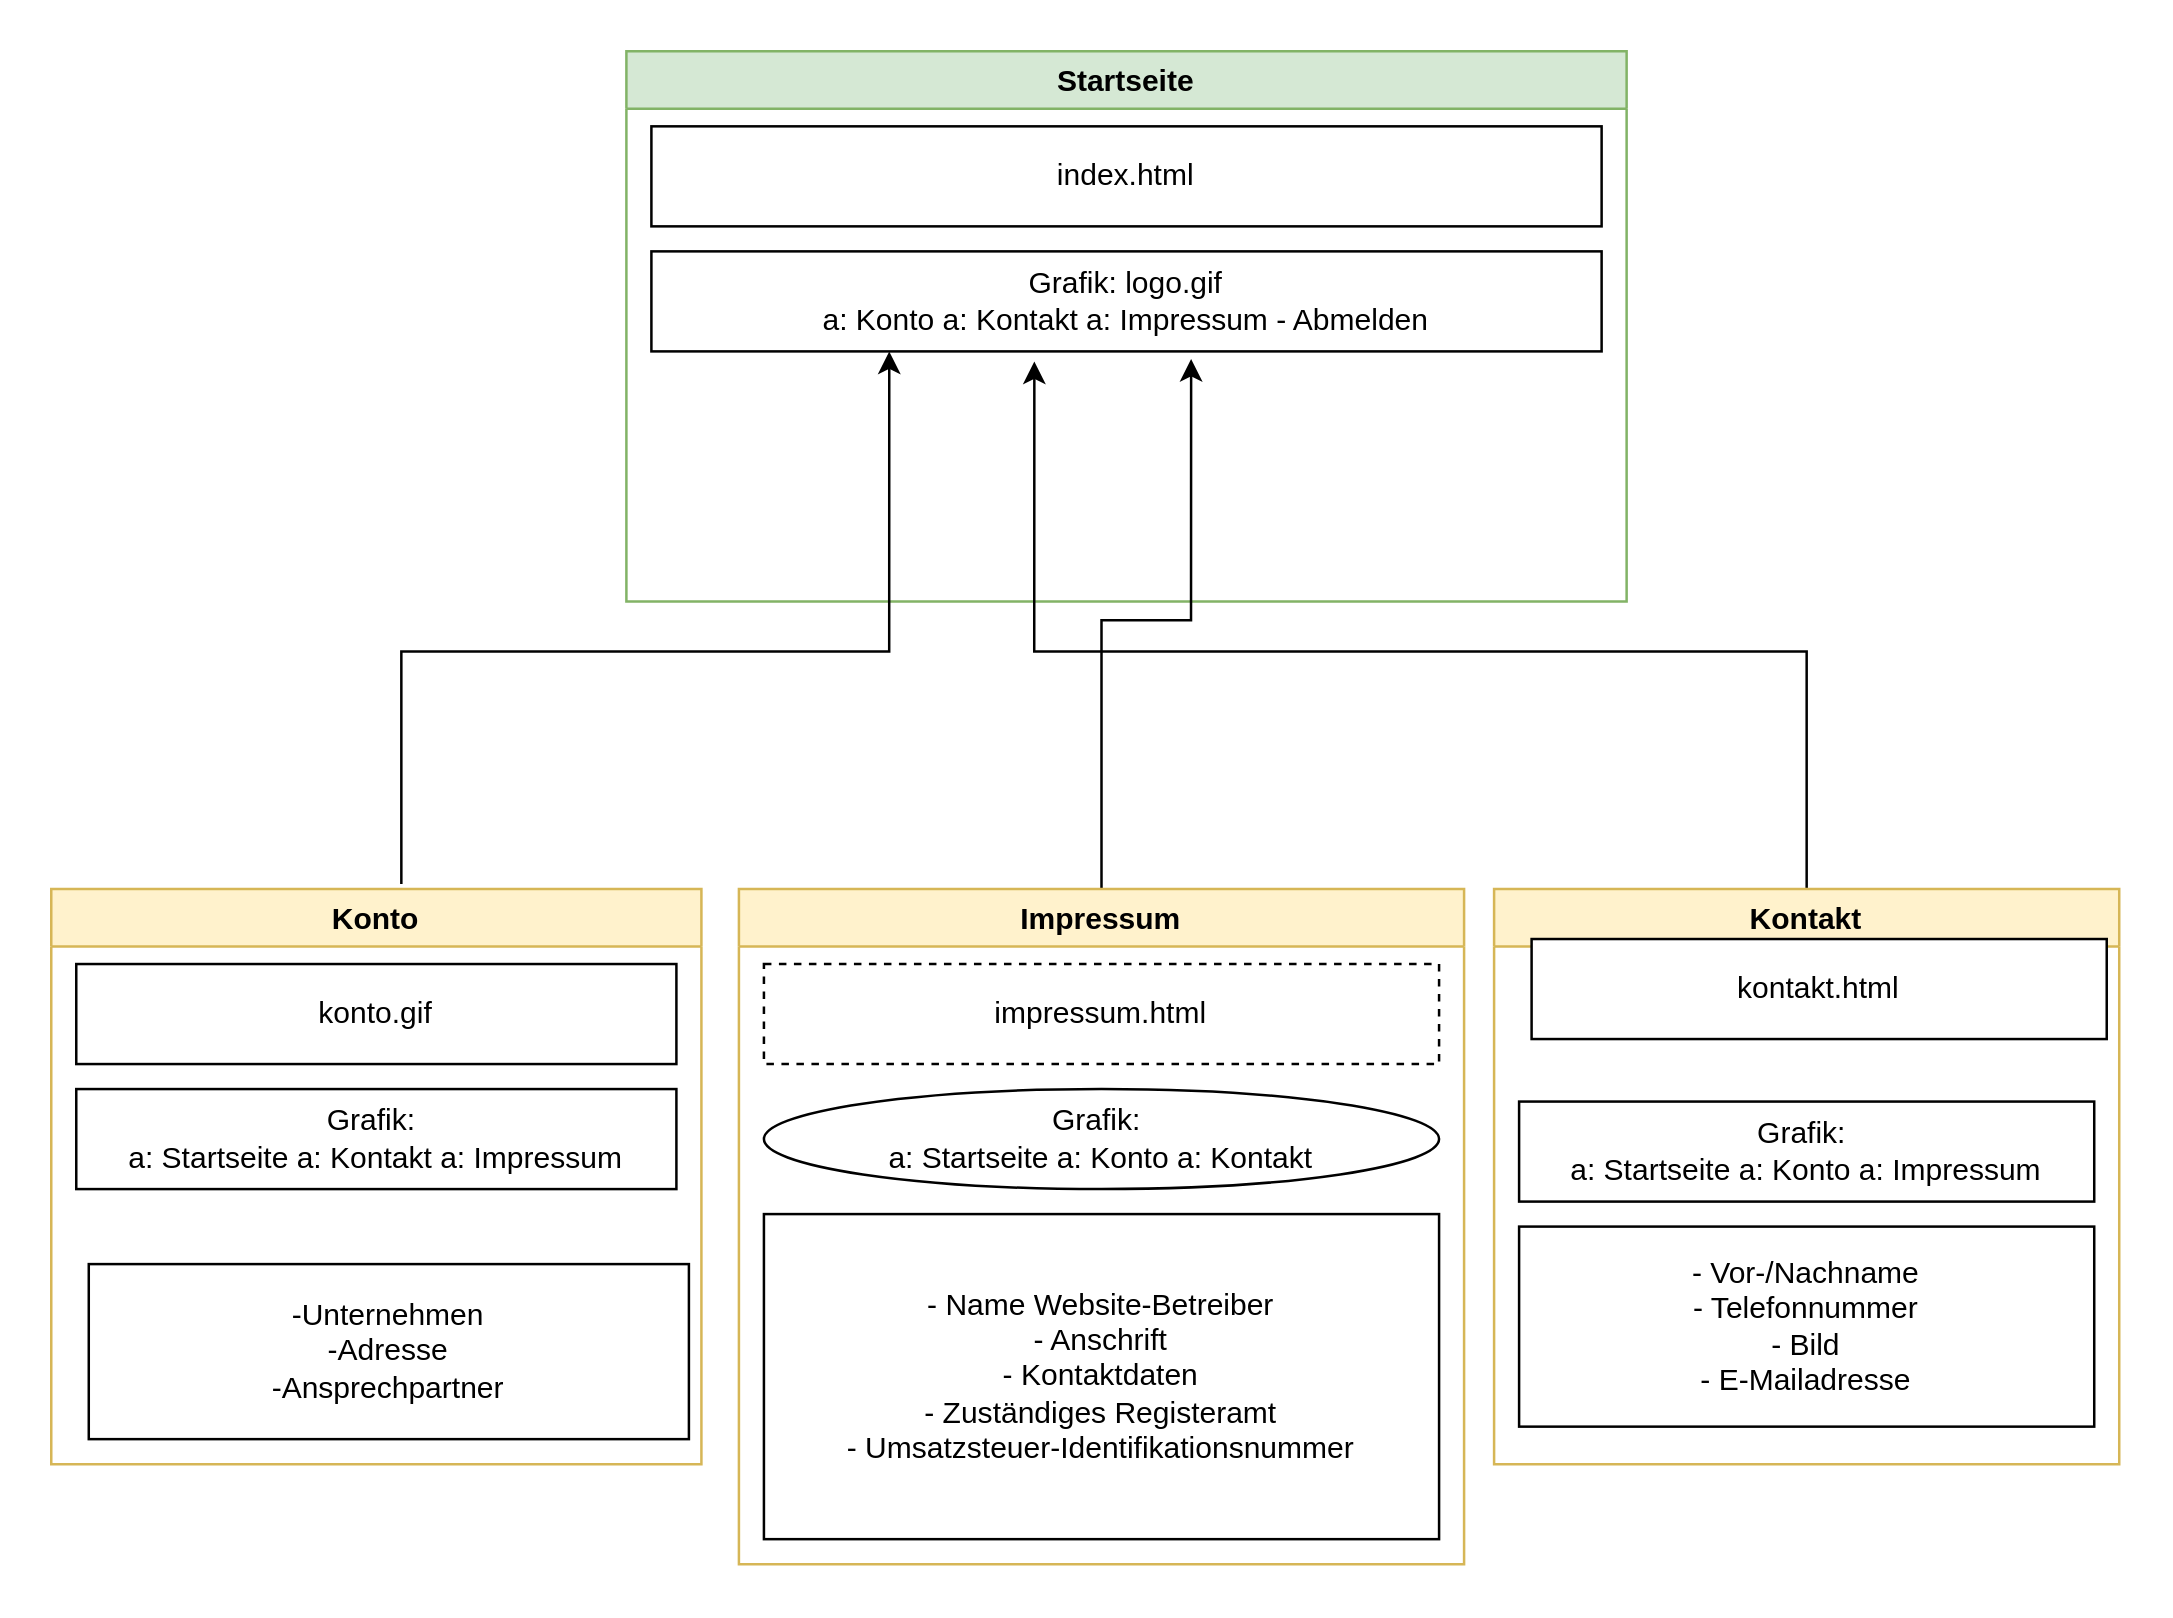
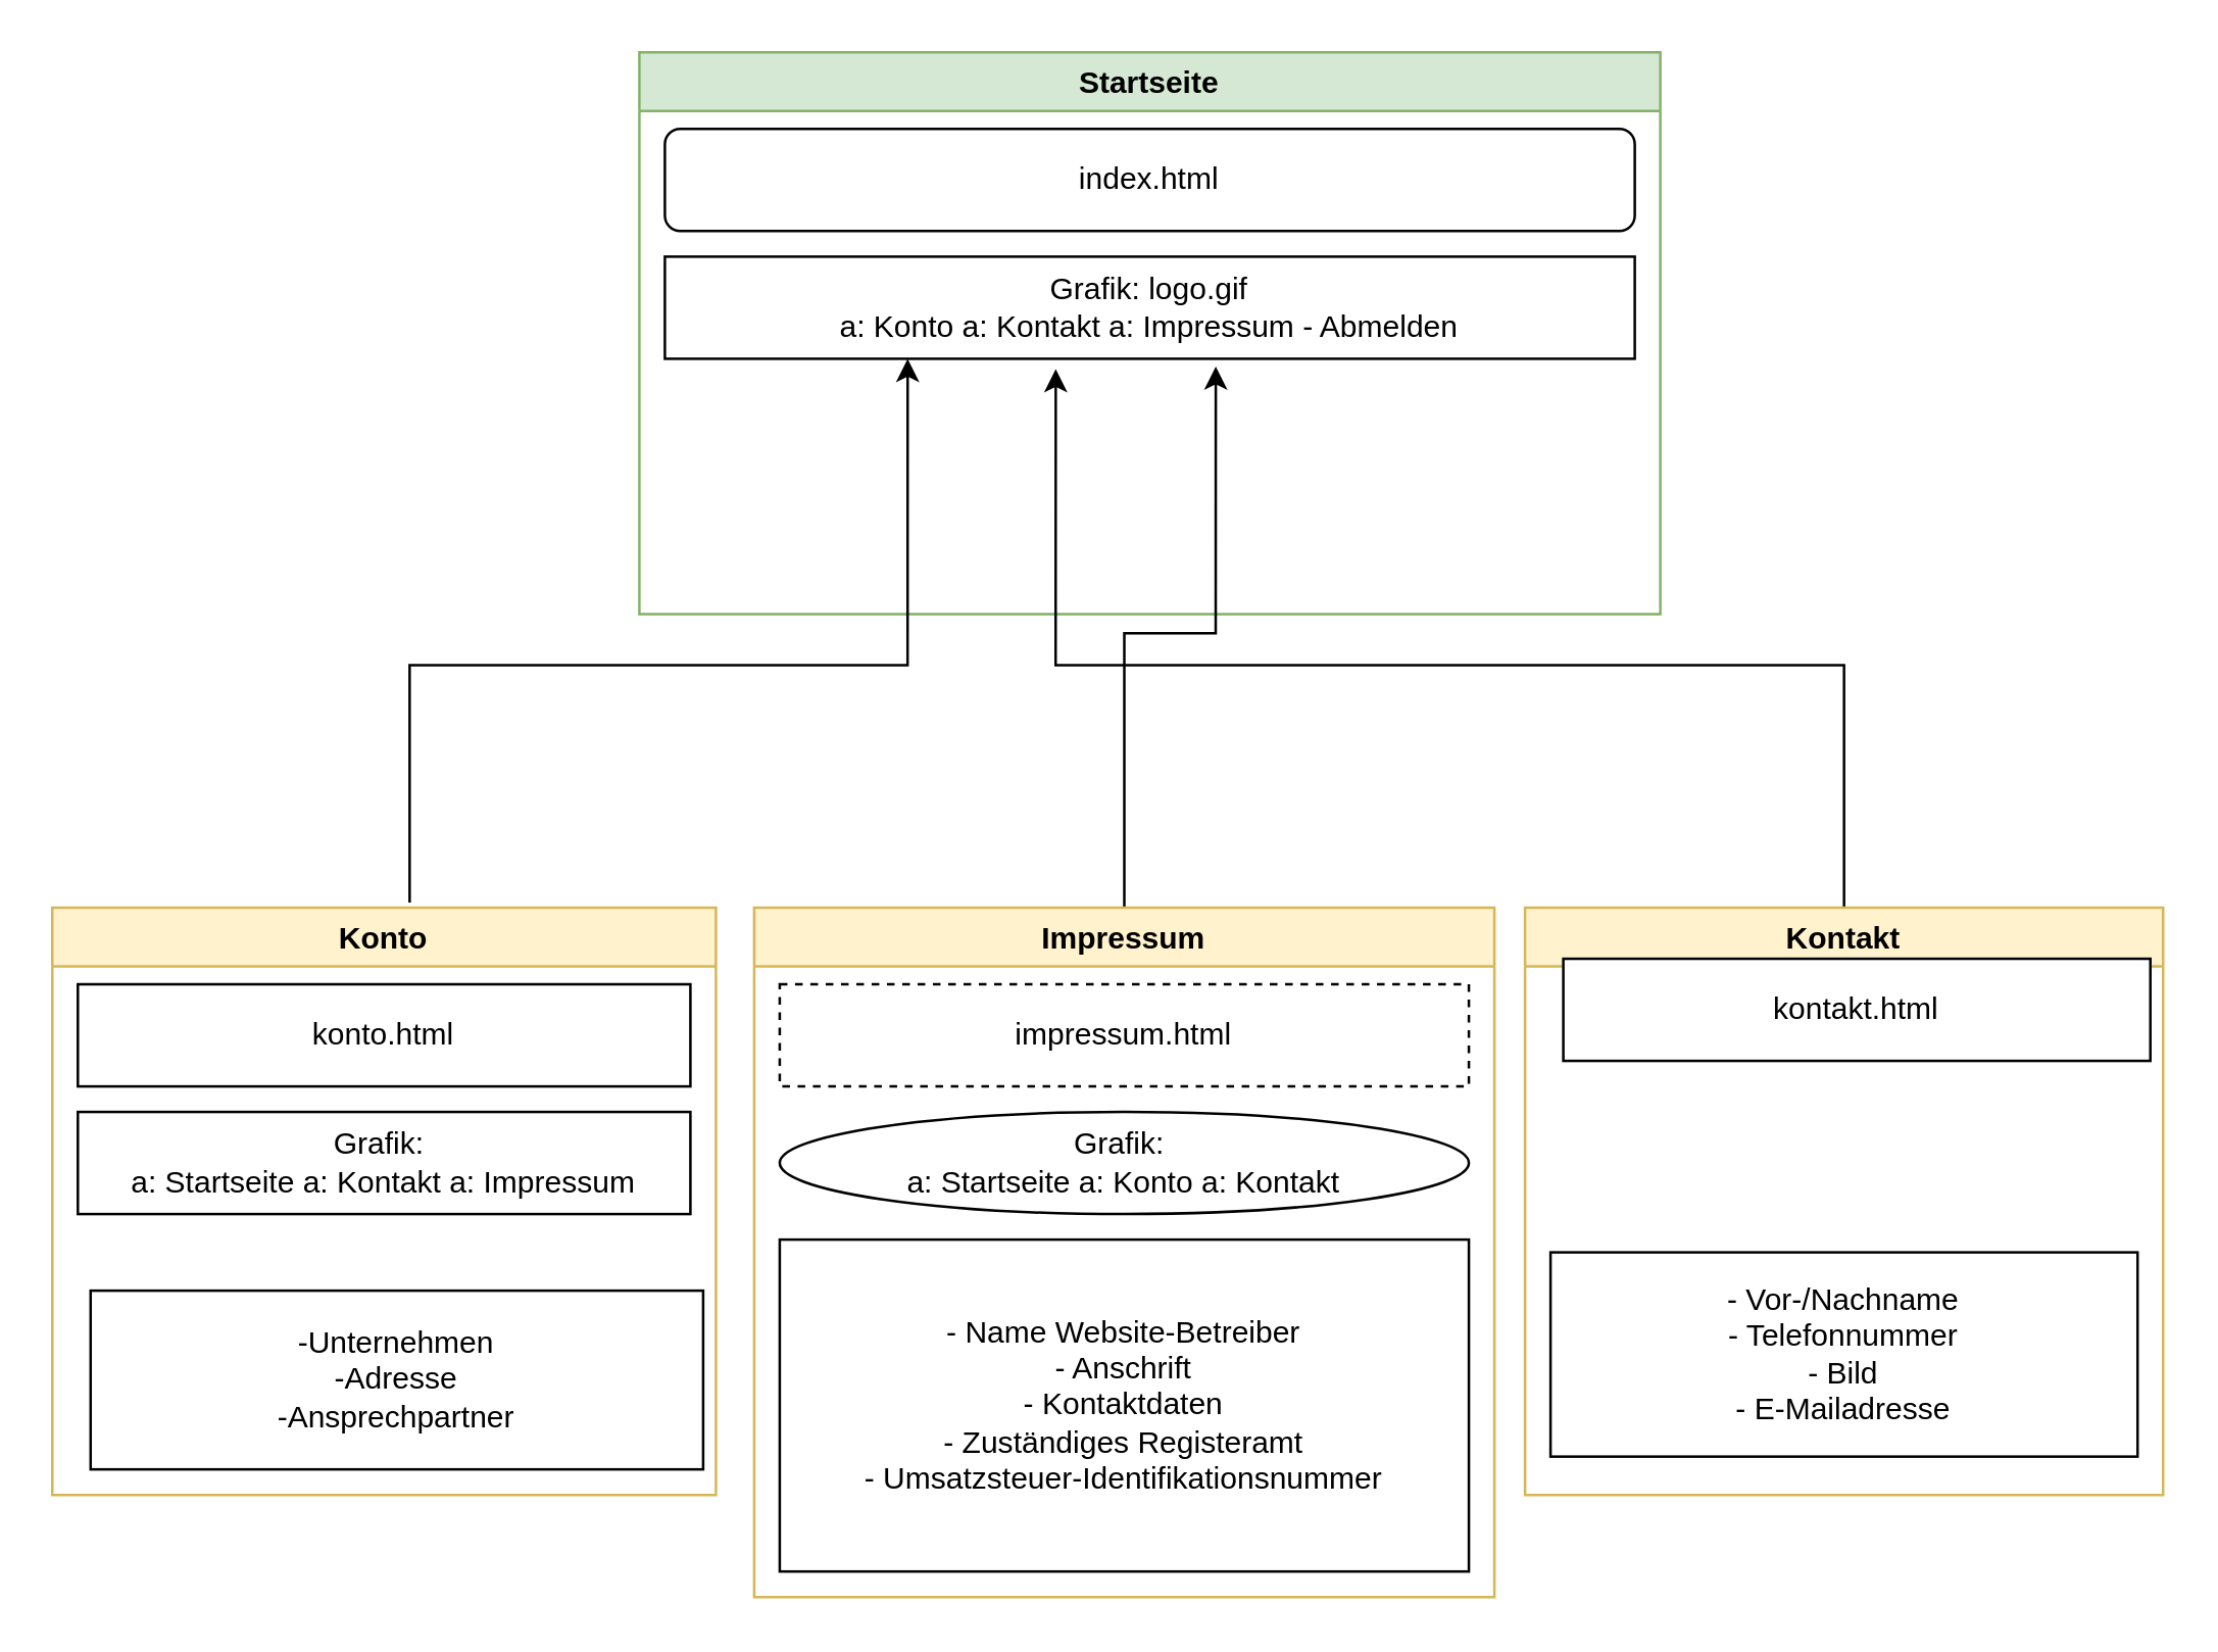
  <mxCell id="0" />
  <mxCell id="1" parent="0" />
  <mxCell id="2" value="Startseite" style="swimlane;fillColor=#d5e8d4;strokeColor=#82b366;" vertex="1" parent="1"><mxGeometry x="250" y="20" width="400" height="220" as="geometry" /></mxCell>
- <mxCell id="3" value="index.html" style="whiteSpace=wrap;html=1;" vertex="1" parent="2"><mxGeometry x="10" y="30" width="380" height="40" as="geometry" /></mxCell>
+ <mxCell id="3" value="index.html" style="whiteSpace=wrap;html=1;rounded=1;" vertex="1" parent="2"><mxGeometry x="10" y="30" width="380" height="40" as="geometry" /></mxCell>
  <mxCell id="4" value="Grafik: logo.gif&lt;br&gt;a: Konto a: Kontakt a: Impressum - Abmelden" style="whiteSpace=wrap;html=1;" vertex="1" parent="2"><mxGeometry x="10" y="80" width="380" height="40" as="geometry" /></mxCell>
  <mxCell id="5" style="edgeStyle=orthogonalEdgeStyle;rounded=0;orthogonalLoop=1;jettySize=auto;html=1;entryX=0.224;entryY=1.05;entryDx=0;entryDy=0;entryPerimeter=0;" edge="1" parent="2"><mxGeometry relative="1" as="geometry"><mxPoint x="-90" y="333" as="sourcePoint" /><mxPoint x="105.12" y="120" as="targetPoint" /><Array as="points"><mxPoint x="-90" y="240" /><mxPoint x="105" y="240" /></Array></mxGeometry></mxCell>
  <mxCell id="6" value="Konto" style="swimlane;fillColor=#fff2cc;strokeColor=#d6b656;" vertex="1" parent="1"><mxGeometry y="355" width="260" height="230" as="geometry" x="20" /></mxCell>
- <mxCell id="7" value="konto.gif" style="whiteSpace=wrap;html=1;" vertex="1" parent="6"><mxGeometry x="10" y="30" width="240" height="40" as="geometry" /></mxCell>
+ <mxCell id="7" value="konto.html" style="whiteSpace=wrap;html=1;" vertex="1" parent="6"><mxGeometry x="10" y="30" width="240" height="40" as="geometry" /></mxCell>
  <mxCell id="8" value="Grafik:&amp;nbsp;&lt;br&gt;a: Startseite a: Kontakt a: Impressum" style="whiteSpace=wrap;html=1;" vertex="1" parent="6"><mxGeometry x="10" y="80" width="240" height="40" as="geometry" /></mxCell>
  <mxCell id="9" value="-Unternehmen&lt;br&gt;-Adresse&lt;br&gt;-Ansprechpartner" style="whiteSpace=wrap;html=1;" vertex="1" parent="6"><mxGeometry x="15" y="150" width="240" height="70" as="geometry" /></mxCell>
  <mxCell id="10" style="edgeStyle=orthogonalEdgeStyle;rounded=0;orthogonalLoop=1;jettySize=auto;html=1;entryX=0.403;entryY=1.1;entryDx=0;entryDy=0;entryPerimeter=0;" edge="1" parent="1" source="11" target="4"><mxGeometry relative="1" as="geometry"><Array as="points"><mxPoint x="722" y="260" /><mxPoint x="413" y="260" /></Array></mxGeometry></mxCell>
  <mxCell id="11" value="Kontakt" style="swimlane;fillColor=#fff2cc;strokeColor=#d6b656;" vertex="1" parent="1"><mxGeometry x="597" y="355" width="250" height="230" as="geometry" /></mxCell>
  <mxCell id="12" value="kontakt.html" style="whiteSpace=wrap;html=1;" vertex="1" parent="11"><mxGeometry x="15" y="20" width="230" height="40" as="geometry" /></mxCell>
- <mxCell id="13" value="Grafik:&amp;nbsp;&lt;br&gt;a: Startseite a: Konto a: Impressum" style="whiteSpace=wrap;html=1;" vertex="1" parent="11"><mxGeometry x="10" y="85" width="230" height="40" as="geometry" /></mxCell>
  <mxCell id="14" value="- Vor-/Nachname&lt;br&gt;- Telefonnummer&lt;br&gt;- Bild&lt;br&gt;- E-Mailadresse" style="whiteSpace=wrap;html=1;" vertex="1" parent="11"><mxGeometry x="10" y="135" width="230" height="80" as="geometry" /></mxCell>
  <mxCell id="15" style="edgeStyle=orthogonalEdgeStyle;rounded=0;orthogonalLoop=1;jettySize=auto;html=1;entryX=0.568;entryY=1.075;entryDx=0;entryDy=0;entryPerimeter=0;" edge="1" parent="1" source="16" target="4"><mxGeometry relative="1" as="geometry" /></mxCell>
  <mxCell id="16" value="Impressum" style="swimlane;fillColor=#fff2cc;strokeColor=#d6b656;" vertex="1" parent="1"><mxGeometry x="295" y="355" width="290" height="270" as="geometry" /></mxCell>
  <mxCell id="17" value="impressum.html" style="whiteSpace=wrap;html=1;dashed=1;" vertex="1" parent="16"><mxGeometry x="10" y="30" width="270" height="40" as="geometry" /></mxCell>
  <mxCell id="18" value="Grafik:&amp;nbsp;&lt;br&gt;a: Startseite a: Konto a: Kontakt" style="ellipse;whiteSpace=wrap;html=1;" vertex="1" parent="16"><mxGeometry x="10" y="80" width="270" height="40" as="geometry" /></mxCell>
  <mxCell id="19" value="- Name Website-Betreiber&lt;br&gt;- Anschrift&lt;br&gt;- Kontaktdaten&lt;br&gt;- Zuständiges Registeramt&lt;br&gt;- Umsatzsteuer-Identifikationsnummer" style="whiteSpace=wrap;html=1;" vertex="1" parent="16"><mxGeometry x="10" y="130" width="270" height="130" as="geometry" /></mxCell>
